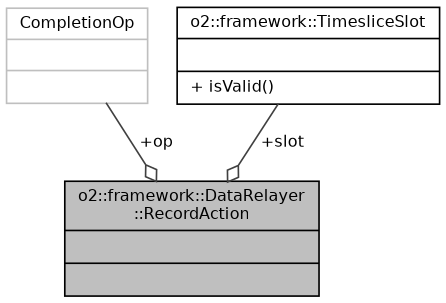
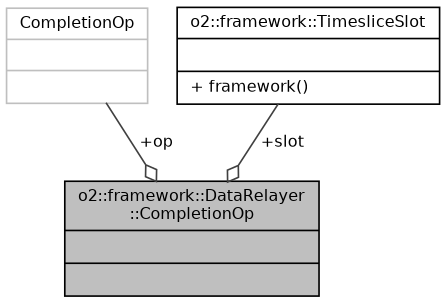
  digraph {
    node [color=black fontname=Helvetica fontsize=10 shape=record]
    edge [arrowhead=odiamond color=grey25 fontname=Helvetica fontsize=10 labelfontname=Helvetica labelfontsize=10 style=solid]
-   n1 [fillcolor=grey75 fontcolor=black height=0.2 label="{o2::framework::DataRelayer\l::RecordAction\n||}" style=filled width=0.4]
+   n1 [fillcolor=grey75 fontcolor=black height=0.2 label="{o2::framework::DataRelayer\l::CompletionOp\n||}" style=filled width=0.4]
    n2 [color=grey75 height=0.2 label="{CompletionOp\n||}" width=0.4]
-   n3 [height=0.2 label="{o2::framework::TimesliceSlot\n||+ isValid()\l}" width=0.4]
+   n3 [height=0.2 label="{o2::framework::TimesliceSlot\n||+ framework()\l}" width=0.4]
    n2 -> n1 [label=" +op"]
    n3 -> n1 [label=" +slot"]
  }
